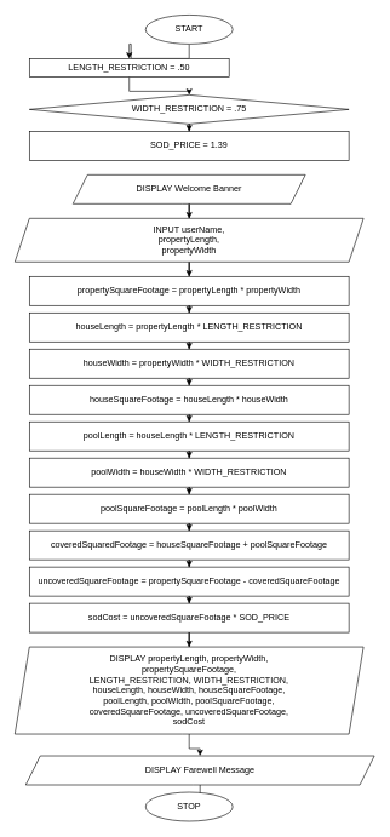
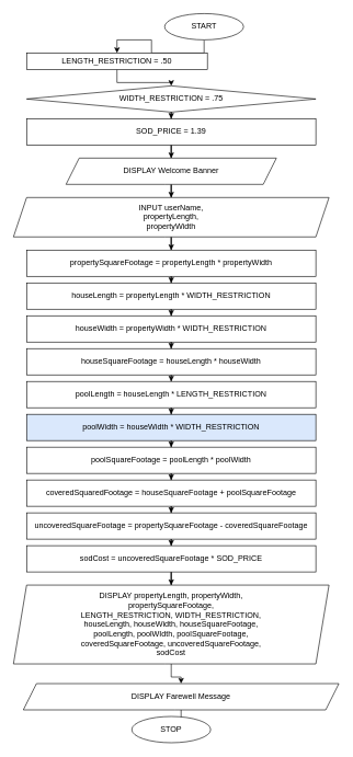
  <mxCell id="0" />
  <mxCell id="1" parent="0" />
  <mxCell id="2" value="" style="edgeStyle=orthogonalEdgeStyle;rounded=0;orthogonalLoop=1;jettySize=auto;html=1;" edge="1" parent="1" source="3" target="5"><mxGeometry relative="1" as="geometry" /></mxCell>
- <mxCell id="3" value="START" style="ellipse;whiteSpace=wrap;html=1;" parent="1" vertex="1"><mxGeometry x="200" y="20" width="120" height="40" as="geometry" /></mxCell>
+ <mxCell id="3" value="START" style="ellipse;whiteSpace=wrap;html=1;" parent="1" vertex="1"><mxGeometry x="250" y="20" width="120" height="40" as="geometry" /></mxCell>
  <mxCell id="4" value="" style="edgeStyle=orthogonalEdgeStyle;rounded=0;orthogonalLoop=1;jettySize=auto;html=1;entryX=0.5;entryY=0;entryDx=0;entryDy=0;" edge="1" parent="1" source="5" target="7"><mxGeometry relative="1" as="geometry" /></mxCell>
  <mxCell id="5" value="LENGTH_RESTRICTION = .50" style="whiteSpace=wrap;html=1;rounded=1;arcSize=0;" vertex="1" parent="1"><mxGeometry x="40" y="80" width="275" height="25" as="geometry" /></mxCell>
  <mxCell id="6" value="" style="edgeStyle=orthogonalEdgeStyle;rounded=0;orthogonalLoop=1;jettySize=auto;html=1;" edge="1" parent="1" source="7" target="9"><mxGeometry relative="1" as="geometry" /></mxCell>
  <mxCell id="7" value="WIDTH_RESTRICTION = .75" style="rhombus;whiteSpace=wrap;html=1;arcSize=0;" vertex="1" parent="1"><mxGeometry x="40" y="130" width="440" height="40" as="geometry" /></mxCell>
+ <mxCell id="8" value="" style="edgeStyle=orthogonalEdgeStyle;rounded=0;orthogonalLoop=1;jettySize=auto;html=1;" edge="1" parent="1" source="9" target="11"><mxGeometry relative="1" as="geometry" /></mxCell>
  <mxCell id="9" value="SOD_PRICE = 1.39" style="whiteSpace=wrap;html=1;rounded=1;arcSize=0;" vertex="1" parent="1"><mxGeometry x="40" y="180" width="440" height="40" as="geometry" /></mxCell>
  <mxCell id="10" value="" style="edgeStyle=orthogonalEdgeStyle;rounded=0;orthogonalLoop=1;jettySize=auto;html=1;" edge="1" parent="1" source="11" target="13"><mxGeometry relative="1" as="geometry" /></mxCell>
  <mxCell id="11" value="DISPLAY Welcome Banner" style="shape=parallelogram;perimeter=parallelogramPerimeter;whiteSpace=wrap;html=1;fixedSize=1;rounded=1;arcSize=0;" vertex="1" parent="1"><mxGeometry x="100" y="240" width="320" height="40" as="geometry" /></mxCell>
  <mxCell id="12" value="" style="edgeStyle=orthogonalEdgeStyle;rounded=0;orthogonalLoop=1;jettySize=auto;html=1;" edge="1" parent="1" source="13" target="15"><mxGeometry relative="1" as="geometry" /></mxCell>
  <mxCell id="13" value="INPUT userName,&lt;br&gt;propertyLength,&lt;br&gt;propertyWidth" style="shape=parallelogram;perimeter=parallelogramPerimeter;whiteSpace=wrap;html=1;fixedSize=1;rounded=1;arcSize=0;" vertex="1" parent="1"><mxGeometry x="20" y="300" width="480" height="60" as="geometry" /></mxCell>
  <mxCell id="14" value="" style="edgeStyle=orthogonalEdgeStyle;rounded=0;orthogonalLoop=1;jettySize=auto;html=1;" edge="1" parent="1" source="15" target="17"><mxGeometry relative="1" as="geometry" /></mxCell>
  <mxCell id="15" value="propertySquareFootage = propertyLength * propertyWidth" style="whiteSpace=wrap;html=1;rounded=1;arcSize=0;" vertex="1" parent="1"><mxGeometry x="40" y="380" width="440" height="40" as="geometry" /></mxCell>
  <mxCell id="16" value="" style="edgeStyle=orthogonalEdgeStyle;rounded=0;orthogonalLoop=1;jettySize=auto;html=1;" edge="1" parent="1" source="17" target="19"><mxGeometry relative="1" as="geometry" /></mxCell>
- <mxCell id="17" value="houseLength = propertyLength * LENGTH_RESTRICTION" style="whiteSpace=wrap;html=1;rounded=1;arcSize=0;" vertex="1" parent="1"><mxGeometry x="40" y="430" width="440" height="40" as="geometry" /></mxCell>
+ <mxCell id="17" value="houseLength = propertyLength * WIDTH_RESTRICTION" style="whiteSpace=wrap;html=1;rounded=1;arcSize=0;" vertex="1" parent="1"><mxGeometry x="40" y="430" width="440" height="40" as="geometry" /></mxCell>
  <mxCell id="18" value="" style="edgeStyle=orthogonalEdgeStyle;rounded=0;orthogonalLoop=1;jettySize=auto;html=1;" edge="1" parent="1" source="19" target="21"><mxGeometry relative="1" as="geometry" /></mxCell>
  <mxCell id="19" value="houseWidth = propertyWidth * WIDTH_RESTRICTION" style="whiteSpace=wrap;html=1;rounded=1;arcSize=0;" vertex="1" parent="1"><mxGeometry x="40" y="480" width="440" height="40" as="geometry" /></mxCell>
  <mxCell id="20" value="" style="edgeStyle=orthogonalEdgeStyle;rounded=0;orthogonalLoop=1;jettySize=auto;html=1;dashed=1;" edge="1" parent="1" source="21" target="23"><mxGeometry relative="1" as="geometry" /></mxCell>
  <mxCell id="21" value="houseSquareFootage = houseLength * houseWidth" style="whiteSpace=wrap;html=1;rounded=1;arcSize=0;" vertex="1" parent="1"><mxGeometry x="40" y="530" width="440" height="40" as="geometry" /></mxCell>
  <mxCell id="22" value="" style="edgeStyle=orthogonalEdgeStyle;rounded=0;orthogonalLoop=1;jettySize=auto;html=1;" edge="1" parent="1" source="23" target="25"><mxGeometry relative="1" as="geometry" /></mxCell>
  <mxCell id="23" value="poolLength = houseLength * LENGTH_RESTRICTION" style="whiteSpace=wrap;html=1;rounded=1;arcSize=0;" vertex="1" parent="1"><mxGeometry x="40" y="580" width="440" height="40" as="geometry" /></mxCell>
  <mxCell id="24" value="" style="edgeStyle=orthogonalEdgeStyle;rounded=0;orthogonalLoop=1;jettySize=auto;html=1;" edge="1" parent="1" source="25" target="27"><mxGeometry relative="1" as="geometry" /></mxCell>
- <mxCell id="25" value="poolWidth = houseWidth * WIDTH_RESTRICTION" style="whiteSpace=wrap;html=1;rounded=1;arcSize=0;" vertex="1" parent="1"><mxGeometry x="40" y="630" width="440" height="40" as="geometry" /></mxCell>
+ <mxCell id="25" value="poolWidth = houseWidth * WIDTH_RESTRICTION" style="whiteSpace=wrap;html=1;rounded=1;arcSize=0;fillColor=#dae8fc;" vertex="1" parent="1"><mxGeometry x="40" y="630" width="440" height="40" as="geometry" /></mxCell>
  <mxCell id="26" value="" style="edgeStyle=orthogonalEdgeStyle;rounded=0;orthogonalLoop=1;jettySize=auto;html=1;" edge="1" parent="1" source="27" target="29"><mxGeometry relative="1" as="geometry" /></mxCell>
  <mxCell id="27" value="poolSquareFootage = poolLength * poolWidth" style="whiteSpace=wrap;html=1;rounded=1;arcSize=0;" vertex="1" parent="1"><mxGeometry x="40" y="680" width="440" height="40" as="geometry" /></mxCell>
  <mxCell id="28" value="" style="edgeStyle=orthogonalEdgeStyle;rounded=0;orthogonalLoop=1;jettySize=auto;html=1;" edge="1" parent="1" source="29" target="31"><mxGeometry relative="1" as="geometry" /></mxCell>
  <mxCell id="29" value="coveredSquaredFootage = houseSquareFootage + poolSquareFootage" style="whiteSpace=wrap;html=1;rounded=1;arcSize=0;" vertex="1" parent="1"><mxGeometry x="40" y="730" width="440" height="40" as="geometry" /></mxCell>
  <mxCell id="30" value="" style="edgeStyle=orthogonalEdgeStyle;rounded=0;orthogonalLoop=1;jettySize=auto;html=1;" edge="1" parent="1" source="31" target="33"><mxGeometry relative="1" as="geometry" /></mxCell>
  <mxCell id="31" value="uncoveredSquareFootage = propertySquareFootage - coveredSquareFootage" style="whiteSpace=wrap;html=1;rounded=1;arcSize=0;" vertex="1" parent="1"><mxGeometry x="40" y="780" width="440" height="40" as="geometry" /></mxCell>
  <mxCell id="32" value="" style="edgeStyle=orthogonalEdgeStyle;rounded=0;orthogonalLoop=1;jettySize=auto;html=1;" edge="1" parent="1" source="33" target="35"><mxGeometry relative="1" as="geometry" /></mxCell>
  <mxCell id="33" value="sodCost = uncoveredSquareFootage * SOD_PRICE" style="whiteSpace=wrap;html=1;rounded=1;arcSize=0;" vertex="1" parent="1"><mxGeometry x="40" y="830" width="440" height="40" as="geometry" /></mxCell>
  <mxCell id="34" value="" style="edgeStyle=orthogonalEdgeStyle;rounded=0;orthogonalLoop=1;jettySize=auto;html=1;" edge="1" parent="1" source="35" target="37"><mxGeometry relative="1" as="geometry" /></mxCell>
  <mxCell id="35" value="DISPLAY propertyLength, propertyWidth,&lt;br&gt;propertySquareFootage,&lt;br&gt;LENGTH_RESTRICTION, WIDTH_RESTRICTION,&lt;br&gt;houseLength, houseWidth, houseSquareFootage,&lt;br&gt;poolLength, poolWIdth, poolSquareFootage,&lt;br&gt;coveredSquareFootage, uncoveredSquareFootage,&lt;br&gt;sodCost" style="shape=parallelogram;perimeter=parallelogramPerimeter;whiteSpace=wrap;html=1;fixedSize=1;rounded=1;arcSize=0;" vertex="1" parent="1"><mxGeometry x="20" y="890" width="480" height="120" as="geometry" /></mxCell>
  <mxCell id="36" value="" style="edgeStyle=orthogonalEdgeStyle;rounded=0;orthogonalLoop=1;jettySize=auto;html=1;" edge="1" parent="1" source="37" target="38"><mxGeometry relative="1" as="geometry" /></mxCell>
  <mxCell id="37" value="DISPLAY Farewell Message" style="shape=parallelogram;perimeter=parallelogramPerimeter;whiteSpace=wrap;html=1;fixedSize=1;rounded=1;arcSize=0;" vertex="1" parent="1"><mxGeometry x="35" y="1040" width="480" height="40" as="geometry" /></mxCell>
  <mxCell id="38" value="STOP" style="ellipse;whiteSpace=wrap;html=1;rounded=1;arcSize=0;" vertex="1" parent="1"><mxGeometry x="200" y="1090" width="120" height="40" as="geometry" /></mxCell>
